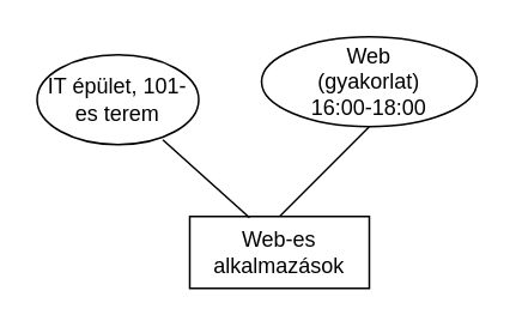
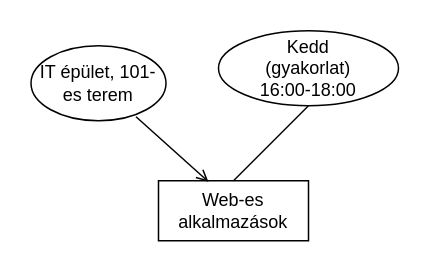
  <mxCell id="0" />
  <mxCell id="1" parent="0" />
  <mxCell id="2" value="Web-es alkalmazások" style="rounded=0;whiteSpace=wrap;html=1;" vertex="1" parent="1"><mxGeometry x="105" y="120" width="100" height="40" as="geometry" /></mxCell>
  <mxCell id="3" value="IT épület, 101-es terem" style="ellipse;whiteSpace=wrap;html=1;" vertex="1" parent="1"><mxGeometry x="20" y="30" width="90" height="50" as="geometry" /></mxCell>
- <mxCell id="4" value="" style="endArrow=none;html=1;rounded=0;entryX=0.333;entryY=0.017;entryDx=0;entryDy=0;entryPerimeter=0;exitX=0.778;exitY=0.947;exitDx=0;exitDy=0;exitPerimeter=0;" edge="1" parent="1" source="3" target="2"><mxGeometry width="50" height="50" relative="1" as="geometry"><mxPoint x="85" y="110" as="sourcePoint" /><mxPoint x="135" y="60" as="targetPoint" /><Array as="points" /></mxGeometry></mxCell>
- <mxCell id="5" value="Web&lt;div&gt;(gyakorlat)&lt;/div&gt;&lt;div&gt;16:00-18:00&lt;/div&gt;" style="ellipse;whiteSpace=wrap;html=1;" vertex="1" parent="1"><mxGeometry x="145" y="20" width="120" height="50" as="geometry" /></mxCell>
+ <mxCell id="4" value="" style="endArrow=open;html=1;rounded=0;entryX=0.333;entryY=0.017;entryDx=0;entryDy=0;entryPerimeter=0;exitX=0.778;exitY=0.947;exitDx=0;exitDy=0;exitPerimeter=0;" edge="1" parent="1" source="3" target="2"><mxGeometry width="50" height="50" relative="1" as="geometry"><mxPoint x="85" y="110" as="sourcePoint" /><mxPoint x="135" y="60" as="targetPoint" /><Array as="points" /></mxGeometry></mxCell>
+ <mxCell id="5" value="Kedd&lt;div&gt;(gyakorlat)&lt;/div&gt;&lt;div&gt;16:00-18:00&lt;/div&gt;" style="ellipse;whiteSpace=wrap;html=1;" vertex="1" parent="1"><mxGeometry x="145" y="20" width="120" height="50" as="geometry" /></mxCell>
  <mxCell id="6" value="" style="endArrow=none;html=1;rounded=0;" edge="1" parent="1"><mxGeometry width="50" height="50" relative="1" as="geometry"><mxPoint x="155" y="120" as="sourcePoint" /><mxPoint x="205" y="70" as="targetPoint" /></mxGeometry></mxCell>
